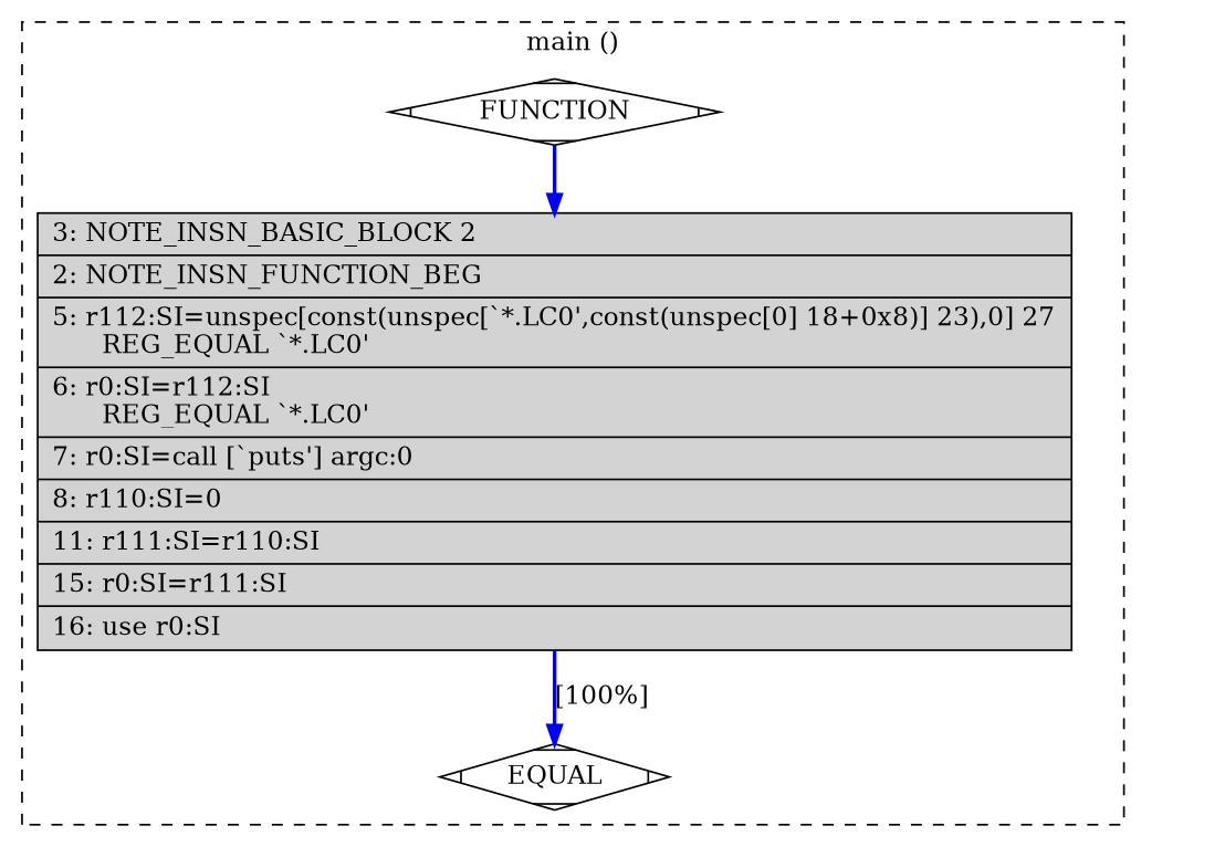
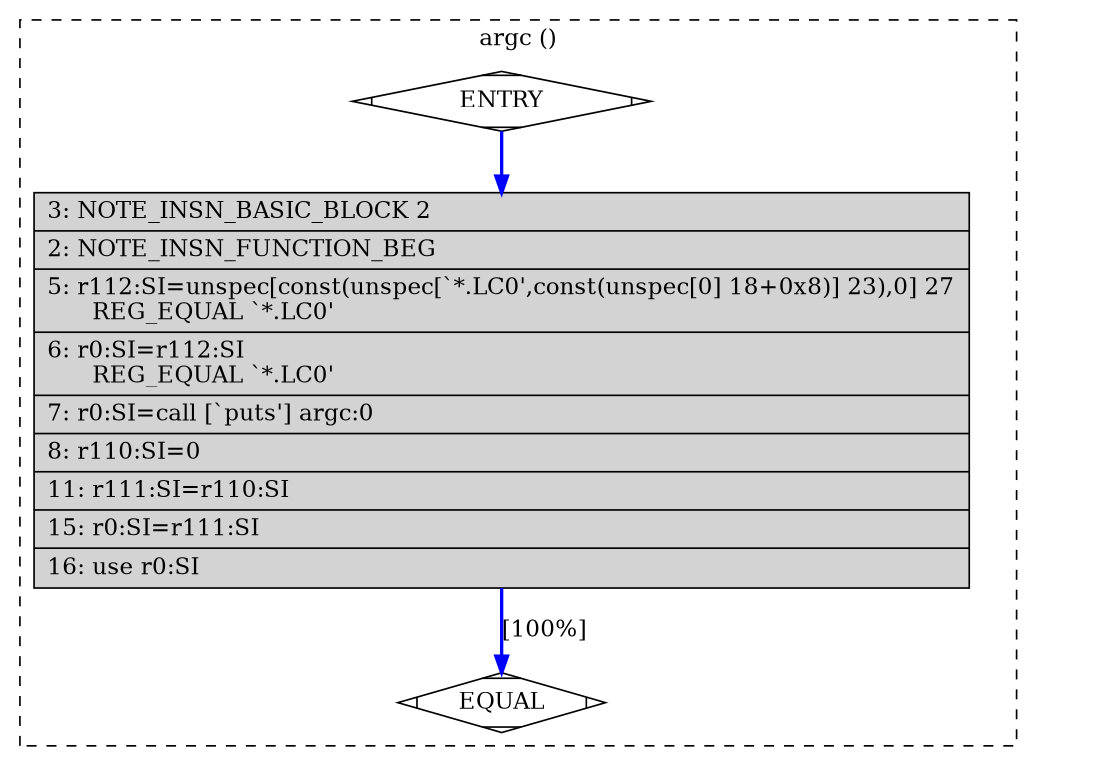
  digraph {
    node [fillcolor=white shape=Mdiamond style=filled]
    edge [color=blue constraint=true headport=n style="solid,bold" tailport=s weight=100]
-   n1 [label=FUNCTION]
+   n1 [label=ENTRY]
    n2 [fillcolor=lightgrey label="{\ \ \ \ 3:\ NOTE_INSN_BASIC_BLOCK\ 2\l|\ \ \ \ 2:\ NOTE_INSN_FUNCTION_BEG\l|\ \ \ \ 5:\ r112:SI=unspec[const(unspec[`*.LC0',const(unspec[0]\ 18+0x8)]\ 23),0]\ 27\l\ \ \ \ \ \ REG_EQUAL\ `*.LC0'\l|\ \ \ \ 6:\ r0:SI=r112:SI\l\ \ \ \ \ \ REG_EQUAL\ `*.LC0'\l|\ \ \ \ 7:\ r0:SI=call\ [`puts']\ argc:0\l|\ \ \ \ 8:\ r110:SI=0\l|\ \ \ 11:\ r111:SI=r110:SI\l|\ \ \ 15:\ r0:SI=r111:SI\l|\ \ \ 16:\ use\ r0:SI\l}" shape=record]
    n3 [label=EQUAL]
    subgraph cluster_1 {
      color=black
-     label="main ()"
+     label="argc ()"
      style=dashed
      n1
      n2
      n3
    }
    n1 -> n2
    n1 -> n3 [style=invis color="" weight=""]
    n2 -> n3 [label="[100%]"]
  }
